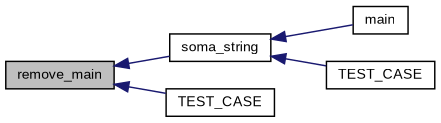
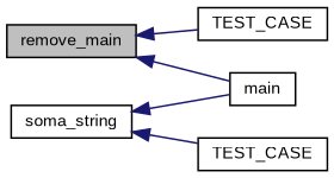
  digraph {
    fontname="Liberation Sans"
    rankdir=LR
    node [color=black fillcolor=white fontname="Liberation Sans" fontsize=10 shape=record style=filled]
    edge [color=midnightblue dir=back fontname="Liberation Sans" fontsize=10 labelfontname=Helvetica labelfontsize=10 style=solid]
    n1 [fillcolor=grey75 fontcolor=black height=0.2 label=remove_main width=0.4]
    n2 [height=0.2 label=soma_string width=0.4]
    n3 [height=0.2 label=TEST_CASE width=0.4]
    n4 [height=0.2 label=main width=0.4]
    n5 [height=0.2 label=TEST_CASE width=0.4]
-   n1 -> n2
+   n1 -> n4
    n1 -> n3
    n2 -> n4
    n2 -> n5
  }
